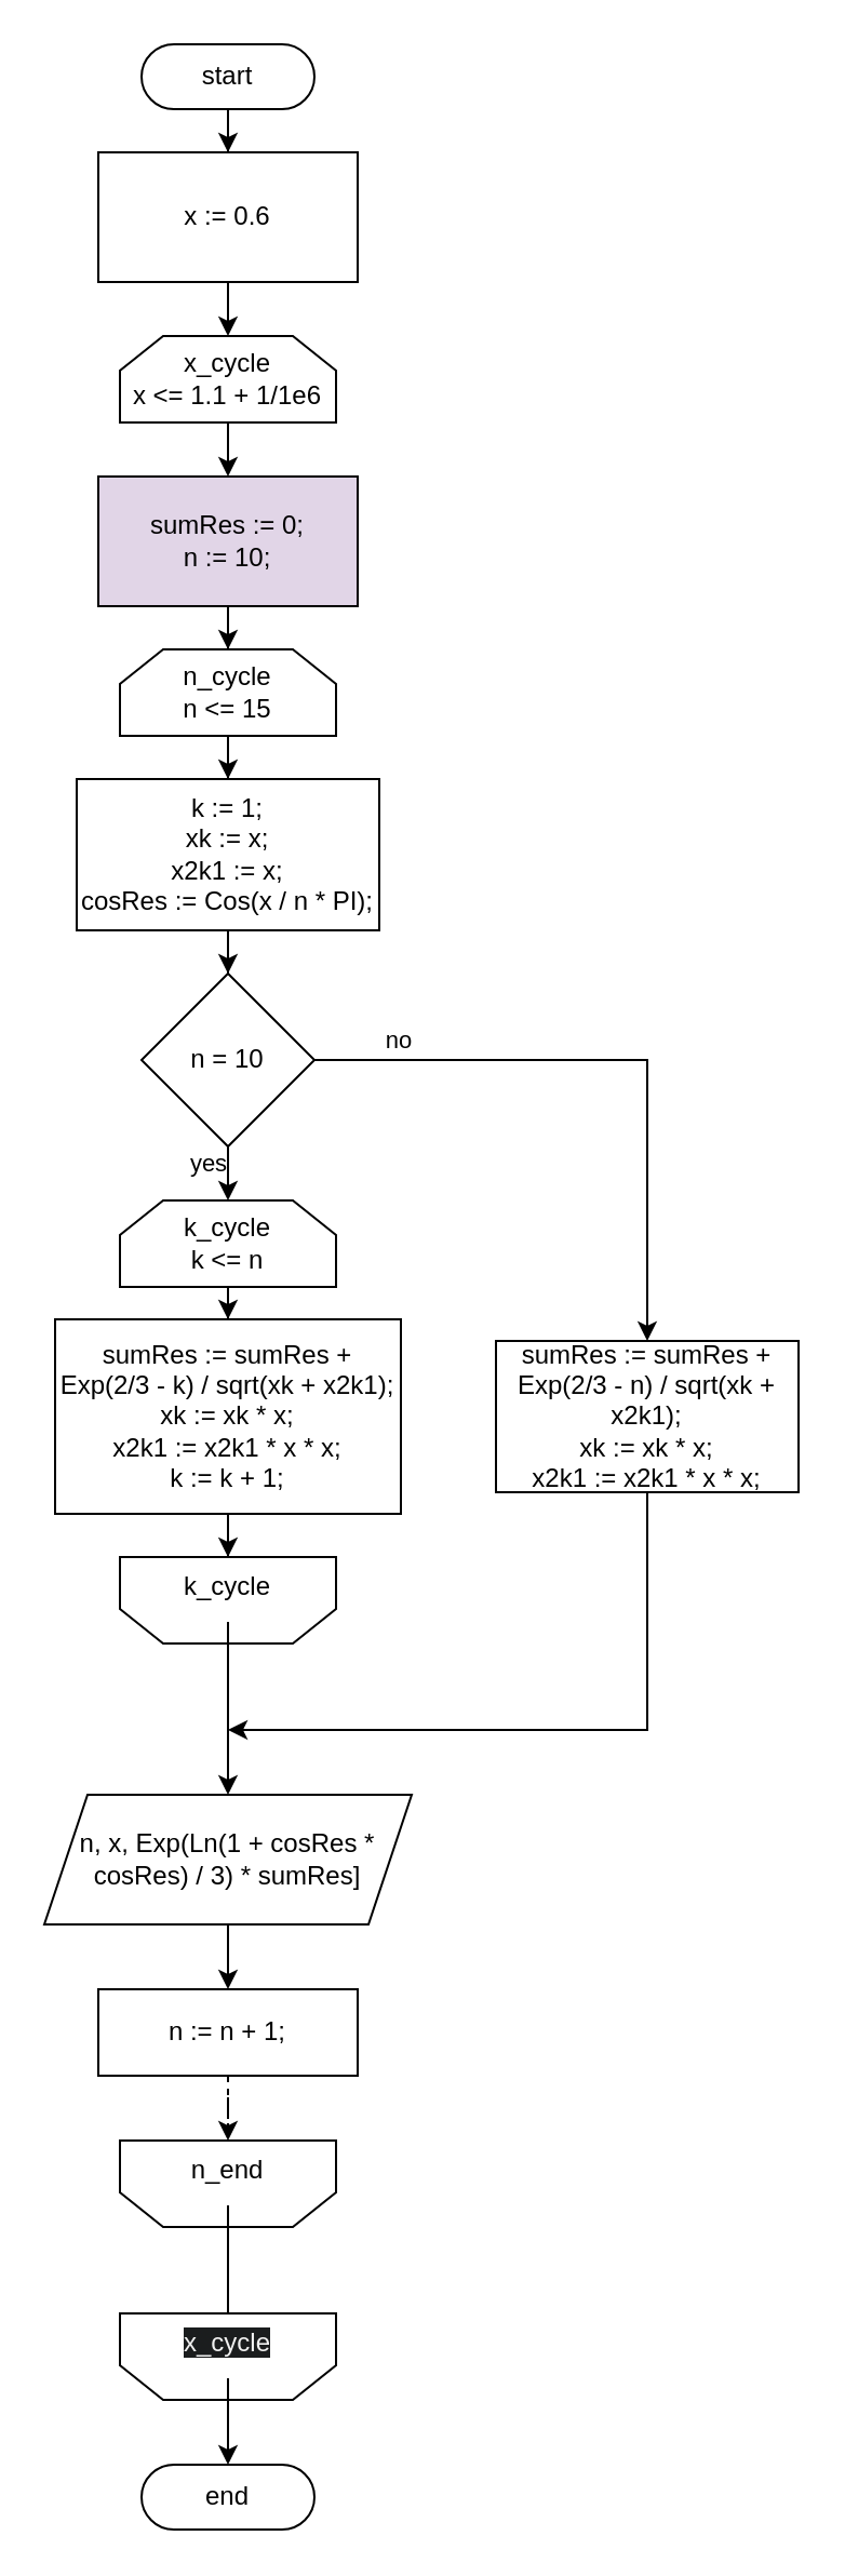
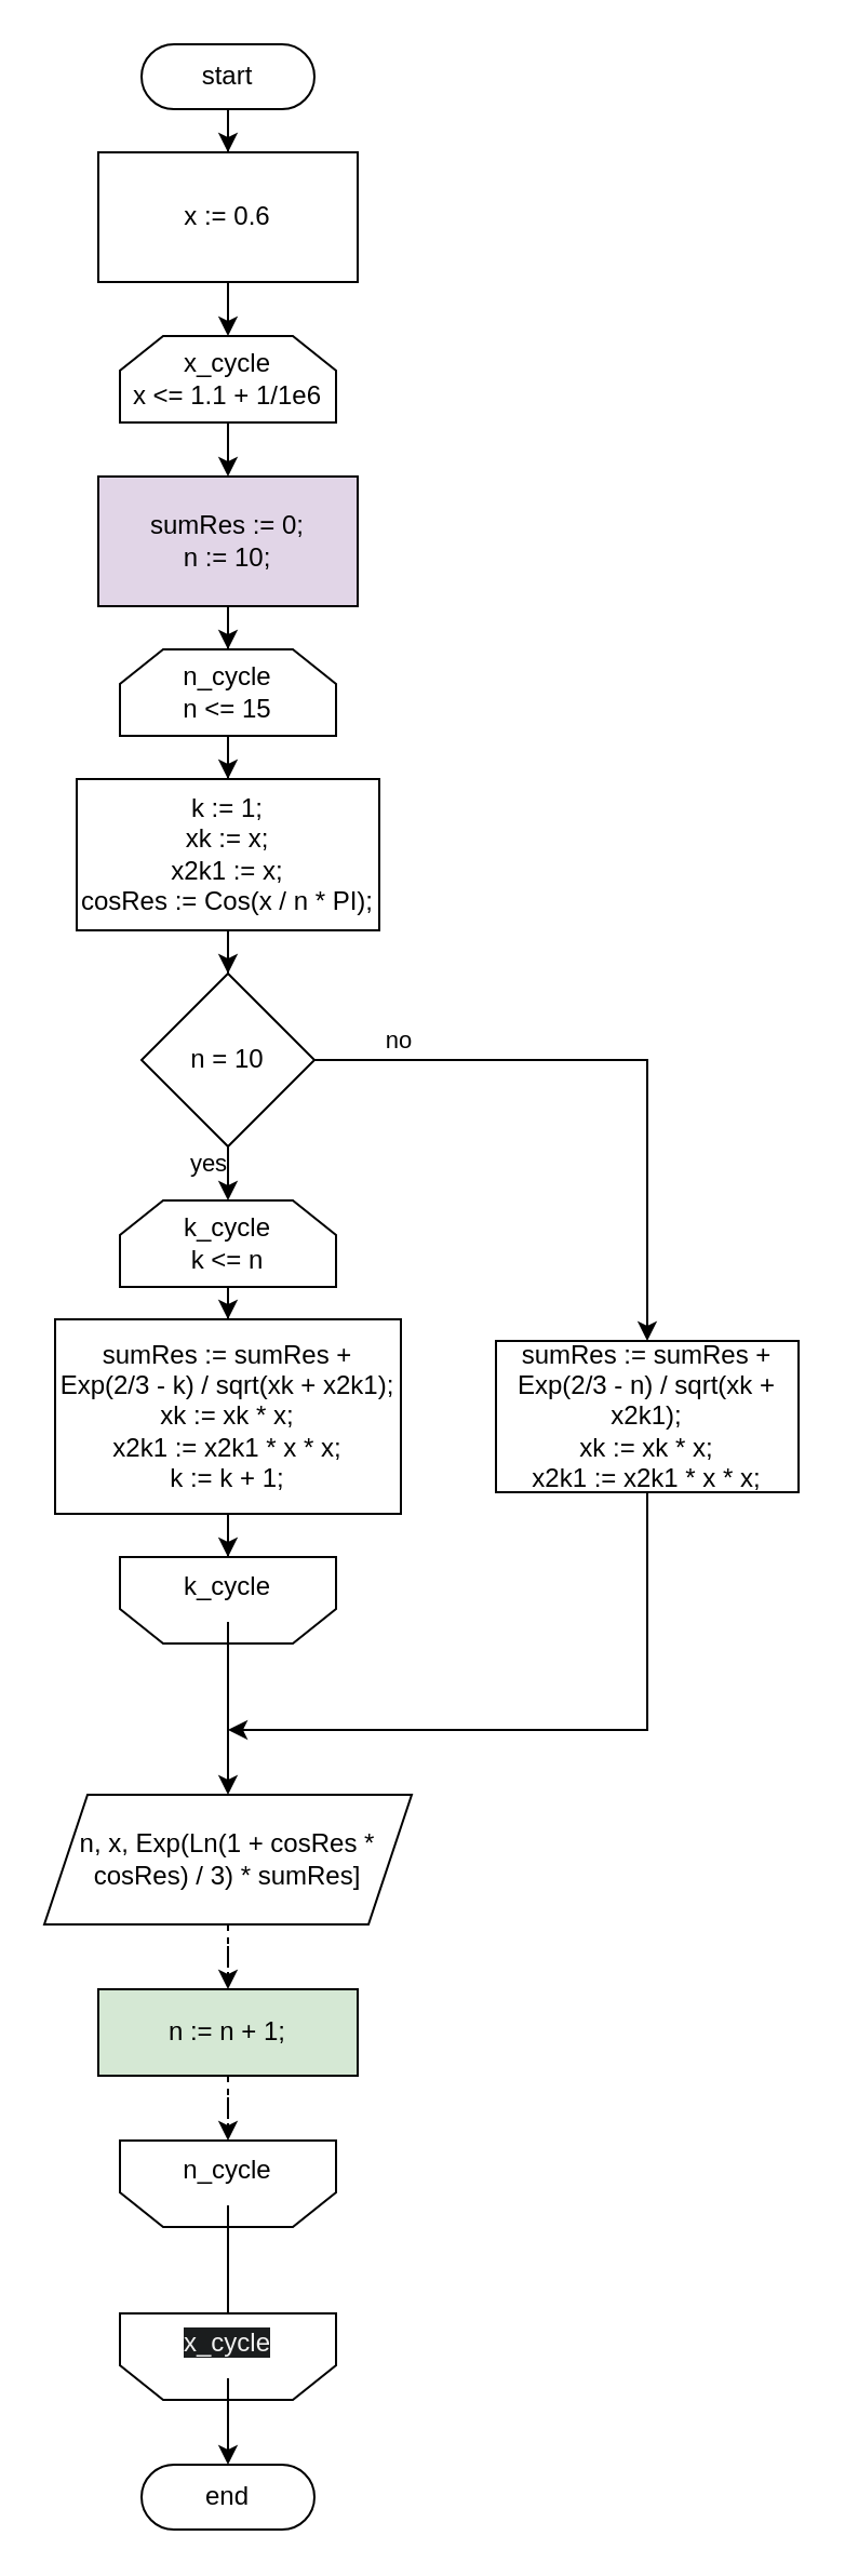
  <mxCell id="0" />
  <mxCell id="1" parent="0" />
  <mxCell id="2" value="" style="edgeStyle=orthogonalEdgeStyle;rounded=0;orthogonalLoop=1;jettySize=auto;html=1;" edge="1" parent="1" source="3" target="6"><mxGeometry relative="1" as="geometry" /></mxCell>
  <mxCell id="3" value="start" style="html=1;dashed=0;whiteSpace=wrap;shape=mxgraph.dfd.start" vertex="1" parent="1"><mxGeometry x="65" y="20" width="80" height="30" as="geometry" /></mxCell>
  <mxCell id="4" value="end" style="html=1;dashed=0;whiteSpace=wrap;shape=mxgraph.dfd.start" vertex="1" parent="1"><mxGeometry x="65" y="1140" width="80" height="30" as="geometry" /></mxCell>
  <mxCell id="5" value="" style="edgeStyle=orthogonalEdgeStyle;rounded=0;orthogonalLoop=1;jettySize=auto;html=1;" edge="1" parent="1" source="6" target="8"><mxGeometry relative="1" as="geometry" /></mxCell>
  <mxCell id="6" value="x := 0.6" style="whiteSpace=wrap;html=1;dashed=0;" vertex="1" parent="1"><mxGeometry x="45" y="70" width="120" height="60" as="geometry" /></mxCell>
  <mxCell id="7" value="" style="edgeStyle=orthogonalEdgeStyle;rounded=0;orthogonalLoop=1;jettySize=auto;html=1;" edge="1" parent="1" source="8" target="14"><mxGeometry relative="1" as="geometry" /></mxCell>
  <mxCell id="8" value="x_cycle&lt;div&gt;x &amp;lt;= 1.1 + 1/1e6&lt;br&gt;&lt;/div&gt;" style="shape=loopLimit;whiteSpace=wrap;html=1;" vertex="1" parent="1"><mxGeometry x="55" y="155" width="100" height="40" as="geometry" /></mxCell>
  <mxCell id="9" value="" style="group" vertex="1" connectable="0" parent="1"><mxGeometry x="55" y="1070" width="100" height="40" as="geometry" /></mxCell>
  <mxCell id="10" value="&lt;div&gt;&lt;br&gt;&lt;/div&gt;" style="shape=loopLimit;whiteSpace=wrap;html=1;rotation=-180;" vertex="1" parent="9"><mxGeometry width="100" height="40" as="geometry" /></mxCell>
  <mxCell id="11" value="&lt;span style=&quot;color: rgb(240, 240, 240); font-family: Helvetica; font-size: 12px; font-style: normal; font-variant-ligatures: normal; font-variant-caps: normal; font-weight: 400; letter-spacing: normal; orphans: 2; text-indent: 0px; text-transform: none; widows: 2; word-spacing: 0px; -webkit-text-stroke-width: 0px; white-space: normal; background-color: rgb(27, 29, 30); text-decoration-thickness: initial; text-decoration-style: initial; text-decoration-color: initial; float: none; display: inline !important;&quot;&gt;x_cycle&lt;/span&gt;" style="text;whiteSpace=wrap;html=1;align=center;" vertex="1" parent="9"><mxGeometry width="100" height="30" as="geometry" /></mxCell>
  <mxCell id="12" value="" style="edgeStyle=orthogonalEdgeStyle;rounded=0;orthogonalLoop=1;jettySize=auto;html=1;" edge="1" parent="1" source="11" target="4"><mxGeometry relative="1" as="geometry" /></mxCell>
  <mxCell id="13" value="" style="edgeStyle=orthogonalEdgeStyle;rounded=0;orthogonalLoop=1;jettySize=auto;html=1;" edge="1" parent="1" source="14" target="16"><mxGeometry relative="1" as="geometry" /></mxCell>
  <mxCell id="14" value="&lt;div&gt;sumRes := 0;&lt;/div&gt;&lt;div&gt;n := 10;&lt;/div&gt;" style="whiteSpace=wrap;html=1;fillColor=#e1d5e7;" vertex="1" parent="1"><mxGeometry x="45" y="220" width="120" height="60" as="geometry" /></mxCell>
  <mxCell id="15" value="" style="edgeStyle=orthogonalEdgeStyle;rounded=0;orthogonalLoop=1;jettySize=auto;html=1;" edge="1" parent="1" source="16" target="18"><mxGeometry relative="1" as="geometry" /></mxCell>
  <mxCell id="16" value="n_cycle&lt;div&gt;n &amp;lt;= 15&lt;br&gt;&lt;/div&gt;" style="shape=loopLimit;whiteSpace=wrap;html=1;" vertex="1" parent="1"><mxGeometry x="55" y="300" width="100" height="40" as="geometry" /></mxCell>
  <mxCell id="17" value="" style="edgeStyle=orthogonalEdgeStyle;rounded=0;orthogonalLoop=1;jettySize=auto;html=1;" edge="1" parent="1" source="18" target="23"><mxGeometry relative="1" as="geometry" /></mxCell>
  <mxCell id="18" value="&lt;div&gt;k := 1;&lt;/div&gt;&lt;div&gt;xk := x;&lt;/div&gt;&lt;div&gt;x2k1 := x;&lt;/div&gt;&lt;div&gt;&lt;span style=&quot;background-color: initial;&quot;&gt;cosRes := Cos(x / n * PI);&lt;/span&gt;&lt;/div&gt;" style="whiteSpace=wrap;html=1;" vertex="1" parent="1"><mxGeometry x="35" y="360" width="140" height="70" as="geometry" /></mxCell>
  <mxCell id="19" value="" style="edgeStyle=orthogonalEdgeStyle;rounded=0;orthogonalLoop=1;jettySize=auto;html=1;" edge="1" parent="1" source="23" target="29"><mxGeometry relative="1" as="geometry" /></mxCell>
  <mxCell id="20" value="yes" style="edgeLabel;html=1;align=center;verticalAlign=middle;resizable=0;points=[];" vertex="1" connectable="0" parent="19"><mxGeometry x="0.362" relative="1" as="geometry"><mxPoint x="-10" as="offset" /></mxGeometry></mxCell>
  <mxCell id="21" value="" style="edgeStyle=orthogonalEdgeStyle;rounded=0;orthogonalLoop=1;jettySize=auto;html=1;" edge="1" parent="1" source="23" target="34"><mxGeometry relative="1" as="geometry" /></mxCell>
  <mxCell id="22" value="no" style="edgeLabel;html=1;align=center;verticalAlign=middle;resizable=0;points=[];" vertex="1" connectable="0" parent="21"><mxGeometry x="-0.556" y="1" relative="1" as="geometry"><mxPoint x="-25" y="-9" as="offset" /></mxGeometry></mxCell>
  <mxCell id="23" value="n = 10" style="rhombus;whiteSpace=wrap;html=1;" vertex="1" parent="1"><mxGeometry x="65" y="450" width="80" height="80" as="geometry" /></mxCell>
  <mxCell id="24" value="" style="group" vertex="1" connectable="0" parent="1"><mxGeometry x="55" y="990" width="100" height="40" as="geometry" /></mxCell>
  <mxCell id="25" value="&lt;div&gt;&lt;br&gt;&lt;/div&gt;" style="shape=loopLimit;whiteSpace=wrap;html=1;rotation=-180;" vertex="1" parent="24"><mxGeometry width="100" height="40" as="geometry" /></mxCell>
- <mxCell id="26" value="n_end" style="text;whiteSpace=wrap;html=1;align=center;" vertex="1" parent="24"><mxGeometry width="100" height="30" as="geometry" /></mxCell>
+ <mxCell id="26" value="n_cycle" style="text;whiteSpace=wrap;html=1;align=center;" vertex="1" parent="24"><mxGeometry width="100" height="30" as="geometry" /></mxCell>
  <mxCell id="27" value="" style="edgeStyle=orthogonalEdgeStyle;rounded=0;orthogonalLoop=1;jettySize=auto;html=1;endArrow=none;" edge="1" parent="1" source="26" target="11"><mxGeometry relative="1" as="geometry" /></mxCell>
  <mxCell id="28" value="" style="edgeStyle=orthogonalEdgeStyle;rounded=0;orthogonalLoop=1;jettySize=auto;html=1;" edge="1" parent="1" source="29" target="36"><mxGeometry relative="1" as="geometry" /></mxCell>
  <mxCell id="29" value="k_cycle&lt;div&gt;k &amp;lt;= n&lt;br&gt;&lt;/div&gt;" style="shape=loopLimit;whiteSpace=wrap;html=1;" vertex="1" parent="1"><mxGeometry x="55" y="555" width="100" height="40" as="geometry" /></mxCell>
  <mxCell id="30" value="" style="group" vertex="1" connectable="0" parent="1"><mxGeometry x="55" y="720" width="100" height="40" as="geometry" /></mxCell>
  <mxCell id="31" value="&lt;div&gt;&lt;br&gt;&lt;/div&gt;" style="shape=loopLimit;whiteSpace=wrap;html=1;rotation=-180;" vertex="1" parent="30"><mxGeometry width="100" height="40" as="geometry" /></mxCell>
  <mxCell id="32" value="k_cycle" style="text;whiteSpace=wrap;html=1;align=center;" vertex="1" parent="30"><mxGeometry width="100" height="30" as="geometry" /></mxCell>
  <mxCell id="33" style="edgeStyle=orthogonalEdgeStyle;rounded=0;orthogonalLoop=1;jettySize=auto;html=1;exitX=0.5;exitY=1;exitDx=0;exitDy=0;" edge="1" parent="1" source="34"><mxGeometry relative="1" as="geometry"><mxPoint x="105" y="800" as="targetPoint" /><Array as="points"><mxPoint x="299" y="800" /></Array></mxGeometry></mxCell>
  <mxCell id="34" value="&lt;div&gt;sumRes := sumRes + Exp(2/3 - n) / sqrt(xk + x2k1);&lt;/div&gt;&lt;div&gt;xk := xk * x;&lt;/div&gt;&lt;div&gt;x2k1 := x2k1 * x * x;&lt;/div&gt;" style="whiteSpace=wrap;html=1;" vertex="1" parent="1"><mxGeometry x="229" y="620" width="140" height="70" as="geometry" /></mxCell>
  <mxCell id="35" value="" style="edgeStyle=orthogonalEdgeStyle;rounded=0;orthogonalLoop=1;jettySize=auto;html=1;" edge="1" parent="1" source="36" target="32"><mxGeometry relative="1" as="geometry" /></mxCell>
  <mxCell id="36" value="&lt;div&gt;sumRes := sumRes + Exp(2/3 - k) / sqrt(xk + x2k1);&lt;/div&gt;&lt;div&gt;xk := xk * x;&lt;/div&gt;&lt;div&gt;x2k1 := x2k1 * x * x;&lt;/div&gt;&lt;div&gt;k := k + 1;&lt;/div&gt;" style="whiteSpace=wrap;html=1;" vertex="1" parent="1"><mxGeometry x="25" y="610" width="160" height="90" as="geometry" /></mxCell>
- <mxCell id="37" value="" style="edgeStyle=orthogonalEdgeStyle;rounded=0;orthogonalLoop=1;jettySize=auto;html=1;" edge="1" parent="1" source="38" target="41"><mxGeometry relative="1" as="geometry" /></mxCell>
+ <mxCell id="37" value="" style="edgeStyle=orthogonalEdgeStyle;rounded=0;orthogonalLoop=1;jettySize=auto;html=1;dashed=1;" edge="1" parent="1" source="38" target="41"><mxGeometry relative="1" as="geometry" /></mxCell>
  <mxCell id="38" value="n, x, Exp(Ln(1 + cosRes * cosRes) / 3) * sumRes]" style="shape=parallelogram;perimeter=parallelogramPerimeter;whiteSpace=wrap;html=1;fixedSize=1;" vertex="1" parent="1"><mxGeometry x="20" y="830" width="170" height="60" as="geometry" /></mxCell>
  <mxCell id="39" value="" style="edgeStyle=orthogonalEdgeStyle;rounded=0;orthogonalLoop=1;jettySize=auto;html=1;" edge="1" parent="1" source="32" target="38"><mxGeometry relative="1" as="geometry" /></mxCell>
  <mxCell id="40" value="" style="edgeStyle=orthogonalEdgeStyle;rounded=0;orthogonalLoop=1;jettySize=auto;html=1;dashed=1;" edge="1" parent="1" source="41" target="26"><mxGeometry relative="1" as="geometry" /></mxCell>
- <mxCell id="41" value="n := n + 1;" style="rounded=0;whiteSpace=wrap;html=1;" vertex="1" parent="1"><mxGeometry x="45" y="920" width="120" height="40" as="geometry" /></mxCell>
+ <mxCell id="41" value="n := n + 1;" style="rounded=0;whiteSpace=wrap;html=1;fillColor=#d5e8d4;" vertex="1" parent="1"><mxGeometry x="45" y="920" width="120" height="40" as="geometry" /></mxCell>
